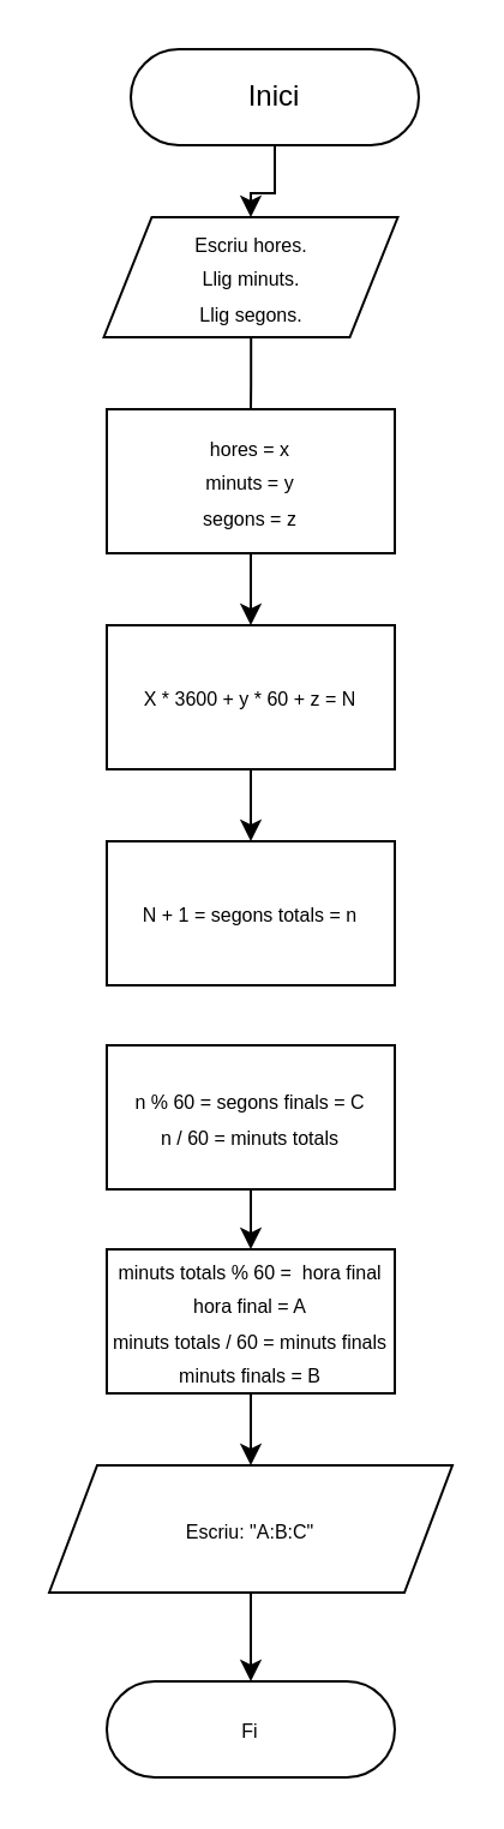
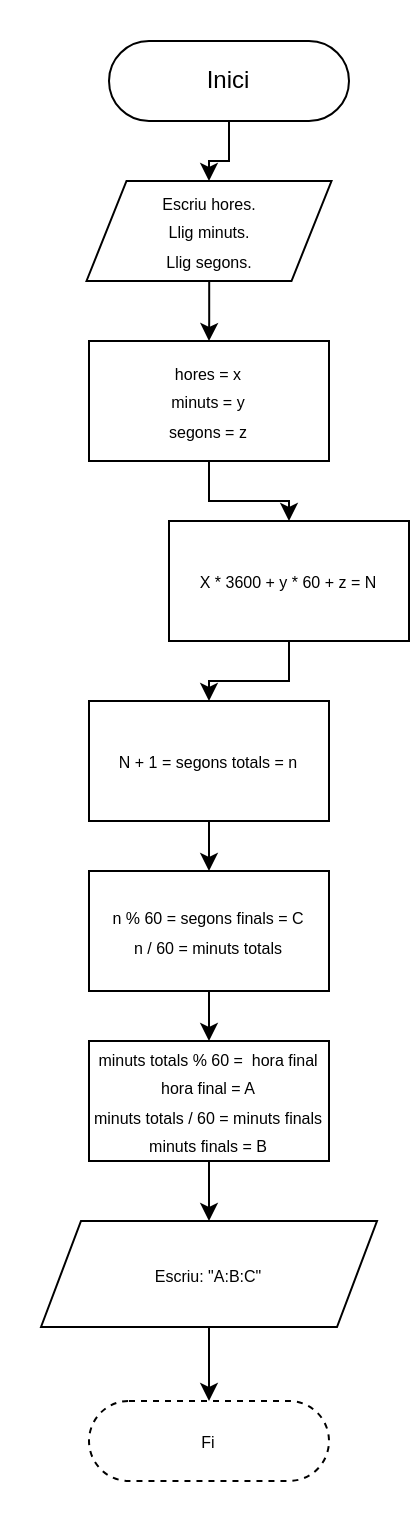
  <mxCell id="0" />
  <mxCell id="1" parent="0" />
  <mxCell id="2" style="edgeStyle=orthogonalEdgeStyle;rounded=0;orthogonalLoop=1;jettySize=auto;html=1;entryX=0.5;entryY=0;entryDx=0;entryDy=0;" edge="1" parent="1" source="3" target="5"><mxGeometry relative="1" as="geometry"><mxPoint x="104" y="110" as="targetPoint" /></mxGeometry></mxCell>
  <mxCell id="3" value="Inici" style="rounded=1;whiteSpace=wrap;html=1;arcSize=50;" vertex="1" parent="1"><mxGeometry x="54" y="20" width="120" height="40" as="geometry" /></mxCell>
- <mxCell id="4" style="edgeStyle=orthogonalEdgeStyle;rounded=0;orthogonalLoop=1;jettySize=auto;html=1;endArrow=none;" edge="1" parent="1" source="5" target="7"><mxGeometry relative="1" as="geometry"><mxPoint x="104" y="180" as="targetPoint" /></mxGeometry></mxCell>
+ <mxCell id="4" style="edgeStyle=orthogonalEdgeStyle;rounded=0;orthogonalLoop=1;jettySize=auto;html=1;" edge="1" parent="1" source="5" target="7"><mxGeometry relative="1" as="geometry"><mxPoint x="104" y="180" as="targetPoint" /></mxGeometry></mxCell>
  <mxCell id="5" value="&lt;font style=&quot;font-size: 8px&quot;&gt;Escriu hores.&lt;br&gt;Llig minuts.&lt;br&gt;Llig segons.&lt;br&gt;&lt;/font&gt;" style="shape=parallelogram;perimeter=parallelogramPerimeter;whiteSpace=wrap;html=1;fixedSize=1;" vertex="1" parent="1"><mxGeometry x="42.75" y="90" width="122.5" height="50" as="geometry" /></mxCell>
  <mxCell id="6" style="edgeStyle=orthogonalEdgeStyle;rounded=0;orthogonalLoop=1;jettySize=auto;html=1;" edge="1" parent="1" source="7" target="9"><mxGeometry relative="1" as="geometry"><mxPoint x="104" y="270" as="targetPoint" /></mxGeometry></mxCell>
  <mxCell id="7" value="&lt;font style=&quot;font-size: 8px&quot;&gt;hores = x&lt;br&gt;minuts = y&lt;br&gt;segons = z&lt;br&gt;&lt;/font&gt;" style="rounded=0;whiteSpace=wrap;html=1;" vertex="1" parent="1"><mxGeometry x="44" y="170" width="120" height="60" as="geometry" /></mxCell>
  <mxCell id="8" style="edgeStyle=orthogonalEdgeStyle;rounded=0;orthogonalLoop=1;jettySize=auto;html=1;" edge="1" parent="1" source="9" target="11"><mxGeometry relative="1" as="geometry"><mxPoint x="104" y="350" as="targetPoint" /></mxGeometry></mxCell>
- <mxCell id="9" value="&lt;font style=&quot;font-size: 8px&quot;&gt;X * 3600 + y * 60 + z = N&lt;/font&gt;" style="rounded=0;whiteSpace=wrap;html=1;" vertex="1" parent="1"><mxGeometry x="44" y="260" width="120" height="60" as="geometry" /></mxCell>
+ <mxCell id="9" value="&lt;font style=&quot;font-size: 8px&quot;&gt;X * 3600 + y * 60 + z = N&lt;/font&gt;" style="rounded=0;whiteSpace=wrap;html=1;" vertex="1" parent="1"><mxGeometry x="84" y="260" width="120" height="60" as="geometry" /></mxCell>
+ <mxCell id="10" style="edgeStyle=orthogonalEdgeStyle;rounded=0;orthogonalLoop=1;jettySize=auto;html=1;" edge="1" parent="1" source="11" target="13"><mxGeometry relative="1" as="geometry"><mxPoint x="104" y="450" as="targetPoint" /></mxGeometry></mxCell>
  <mxCell id="11" value="&lt;font style=&quot;font-size: 8px&quot;&gt;N + 1 = segons totals = n&lt;/font&gt;" style="rounded=0;whiteSpace=wrap;html=1;" vertex="1" parent="1"><mxGeometry x="44" y="350" width="120" height="60" as="geometry" /></mxCell>
  <mxCell id="12" style="edgeStyle=orthogonalEdgeStyle;rounded=0;orthogonalLoop=1;jettySize=auto;html=1;entryX=0.5;entryY=0;entryDx=0;entryDy=0;" edge="1" parent="1" source="13" target="15"><mxGeometry relative="1" as="geometry"><mxPoint x="104" y="520" as="targetPoint" /></mxGeometry></mxCell>
  <mxCell id="13" value="&lt;font style=&quot;font-size: 8px&quot;&gt;n % 60 = segons finals = C&lt;br&gt;n / 60 = minuts totals&lt;br&gt;&lt;/font&gt;" style="rounded=0;whiteSpace=wrap;html=1;" vertex="1" parent="1"><mxGeometry x="44" y="435" width="120" height="60" as="geometry" /></mxCell>
  <mxCell id="14" style="edgeStyle=orthogonalEdgeStyle;rounded=0;orthogonalLoop=1;jettySize=auto;html=1;entryX=0.5;entryY=0;entryDx=0;entryDy=0;entryPerimeter=0;" edge="1" parent="1" source="15" target="17"><mxGeometry relative="1" as="geometry"><mxPoint x="103.931" y="700" as="targetPoint" /></mxGeometry></mxCell>
  <mxCell id="15" value="&lt;font style=&quot;font-size: 8px&quot;&gt;minuts totals % 60 =&amp;nbsp; hora final&lt;br&gt;hora final = A&lt;br&gt;minuts totals / 60 = minuts finals&lt;br&gt;minuts finals = B&lt;br&gt;&lt;/font&gt;" style="rounded=0;whiteSpace=wrap;html=1;" vertex="1" parent="1"><mxGeometry x="44" y="520" width="120" height="60" as="geometry" /></mxCell>
  <mxCell id="16" style="edgeStyle=orthogonalEdgeStyle;rounded=0;orthogonalLoop=1;jettySize=auto;html=1;" edge="1" parent="1" source="17" target="18"><mxGeometry relative="1" as="geometry"><mxPoint x="104" y="900" as="targetPoint" /></mxGeometry></mxCell>
  <mxCell id="17" value="&lt;font style=&quot;font-size: 8px&quot;&gt;Escriu: &quot;A:B:C&quot;&lt;/font&gt;" style="shape=parallelogram;perimeter=parallelogramPerimeter;whiteSpace=wrap;html=1;fixedSize=1;" vertex="1" parent="1"><mxGeometry x="20" y="610" width="168" height="53" as="geometry" /></mxCell>
- <mxCell id="18" value="&lt;font style=&quot;font-size: 8px&quot;&gt;Fi&lt;/font&gt;" style="rounded=1;whiteSpace=wrap;html=1;arcSize=50;" vertex="1" parent="1"><mxGeometry x="44" y="700" width="120" height="40" as="geometry" /></mxCell>
+ <mxCell id="18" value="&lt;font style=&quot;font-size: 8px&quot;&gt;Fi&lt;/font&gt;" style="rounded=1;whiteSpace=wrap;html=1;arcSize=50;dashed=1;" vertex="1" parent="1"><mxGeometry x="44" y="700" width="120" height="40" as="geometry" /></mxCell>
